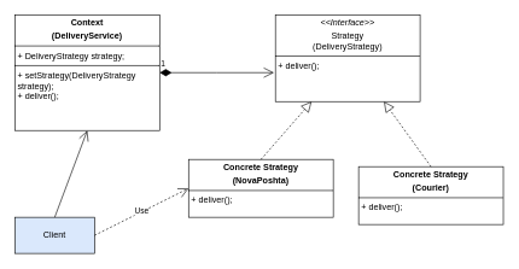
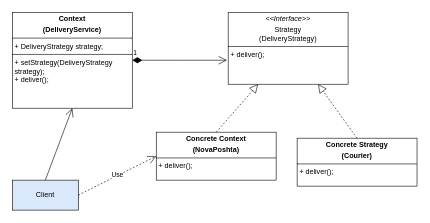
  <mxCell id="0" />
  <mxCell id="1" parent="0" />
  <mxCell id="2" value="&lt;p style=&quot;margin:0px;margin-top:4px;text-align:center;&quot;&gt;&lt;b&gt;Context&lt;/b&gt;&lt;/p&gt;&lt;p style=&quot;margin:0px;margin-top:4px;text-align:center;&quot;&gt;&lt;b&gt;(DeliveryService)&lt;/b&gt;&lt;/p&gt;&lt;hr size=&quot;1&quot; style=&quot;border-style:solid;&quot;&gt;&lt;p style=&quot;margin:0px;margin-left:4px;&quot;&gt;+ DeliveryStrategy strategy;&lt;/p&gt;&lt;hr size=&quot;1&quot; style=&quot;border-style:solid;&quot;&gt;&lt;p style=&quot;margin:0px;margin-left:4px;&quot;&gt;+ set&lt;span style=&quot;background-color: transparent; color: light-dark(rgb(0, 0, 0), rgb(255, 255, 255));&quot;&gt;Strategy(&lt;/span&gt;&lt;span style=&quot;background-color: transparent; color: light-dark(rgb(0, 0, 0), rgb(255, 255, 255));&quot;&gt;DeliveryStrategy strategy&lt;/span&gt;&lt;span style=&quot;background-color: transparent; color: light-dark(rgb(0, 0, 0), rgb(255, 255, 255));&quot;&gt;);&lt;/span&gt;&lt;/p&gt;&lt;p style=&quot;margin:0px;margin-left:4px;&quot;&gt;+ deliver();&lt;/p&gt;" style="verticalAlign=top;align=left;overflow=fill;html=1;whiteSpace=wrap;" vertex="1" parent="1"><mxGeometry x="20" y="20" width="200" height="160" as="geometry" /></mxCell>
  <mxCell id="3" value="&lt;p style=&quot;margin:0px;margin-top:4px;text-align:center;&quot;&gt;&lt;i&gt;&amp;lt;&amp;lt;Interface&amp;gt;&amp;gt;&lt;/i&gt;&lt;/p&gt;&lt;p style=&quot;margin:0px;margin-top:4px;text-align:center;&quot;&gt;&lt;span style=&quot;text-align: left;&quot;&gt;Strategy&lt;/span&gt;&lt;i&gt;&lt;br&gt;&lt;/i&gt;&lt;span style=&quot;text-align: left;&quot;&gt;(DeliveryStrategy)&lt;/span&gt;&lt;/p&gt;&lt;hr size=&quot;1&quot; style=&quot;border-style:solid;&quot;&gt;&lt;p style=&quot;margin:0px;margin-left:4px;&quot;&gt;+ deliver();&lt;/p&gt;" style="verticalAlign=top;align=left;overflow=fill;html=1;whiteSpace=wrap;" vertex="1" parent="1"><mxGeometry x="380" y="20" width="200" height="120" as="geometry" /></mxCell>
- <mxCell id="4" value="&lt;p style=&quot;margin:0px;margin-top:4px;text-align:center;&quot;&gt;&lt;b&gt;Concrete Strategy&lt;/b&gt;&lt;/p&gt;&lt;p style=&quot;margin:0px;margin-top:4px;text-align:center;&quot;&gt;&lt;b&gt;(NovaPoshta)&lt;/b&gt;&lt;/p&gt;&lt;hr size=&quot;1&quot; style=&quot;border-style:solid;&quot;&gt;&lt;p style=&quot;margin:0px;margin-left:4px;&quot;&gt;+ deliver();&lt;/p&gt;" style="verticalAlign=top;align=left;overflow=fill;html=1;whiteSpace=wrap;" vertex="1" parent="1"><mxGeometry x="260" y="220" width="200" height="80" as="geometry" /></mxCell>
+ <mxCell id="4" value="&lt;p style=&quot;margin:0px;margin-top:4px;text-align:center;&quot;&gt;&lt;b&gt;Concrete Context&lt;/b&gt;&lt;/p&gt;&lt;p style=&quot;margin:0px;margin-top:4px;text-align:center;&quot;&gt;&lt;b&gt;(NovaPoshta)&lt;/b&gt;&lt;/p&gt;&lt;hr size=&quot;1&quot; style=&quot;border-style:solid;&quot;&gt;&lt;p style=&quot;margin:0px;margin-left:4px;&quot;&gt;+ deliver();&lt;/p&gt;" style="verticalAlign=top;align=left;overflow=fill;html=1;whiteSpace=wrap;" vertex="1" parent="1"><mxGeometry x="260" y="220" width="200" height="80" as="geometry" /></mxCell>
  <mxCell id="5" value="&lt;p style=&quot;margin:0px;margin-top:4px;text-align:center;&quot;&gt;&lt;b&gt;Concrete Strategy&lt;/b&gt;&lt;/p&gt;&lt;p style=&quot;margin:0px;margin-top:4px;text-align:center;&quot;&gt;&lt;b&gt;(Courier)&lt;/b&gt;&lt;/p&gt;&lt;hr size=&quot;1&quot; style=&quot;border-style:solid;&quot;&gt;&lt;p style=&quot;margin:0px;margin-left:4px;&quot;&gt;+ deliver();&lt;/p&gt;" style="verticalAlign=top;align=left;overflow=fill;html=1;whiteSpace=wrap;" vertex="1" parent="1"><mxGeometry x="495" y="230" width="200" height="80" as="geometry" /></mxCell>
  <mxCell id="6" value="" style="endArrow=block;dashed=1;endFill=0;endSize=12;html=1;rounded=0;exitX=0.5;exitY=0;exitDx=0;exitDy=0;entryX=0.25;entryY=1;entryDx=0;entryDy=0;" edge="1" parent="1" source="4" target="3"><mxGeometry width="160" relative="1" as="geometry"><mxPoint x="360" y="230" as="sourcePoint" /><mxPoint x="520" y="230" as="targetPoint" /></mxGeometry></mxCell>
  <mxCell id="7" value="" style="endArrow=block;dashed=1;endFill=0;endSize=12;html=1;rounded=0;exitX=0.5;exitY=0;exitDx=0;exitDy=0;entryX=0.75;entryY=1;entryDx=0;entryDy=0;" edge="1" parent="1" source="5" target="3"><mxGeometry width="160" relative="1" as="geometry"><mxPoint x="360" y="230" as="sourcePoint" /><mxPoint x="520" y="230" as="targetPoint" /></mxGeometry></mxCell>
  <mxCell id="8" value="Client" style="html=1;whiteSpace=wrap;fillColor=#dae8fc;" vertex="1" parent="1"><mxGeometry x="20" y="300" width="110" height="50" as="geometry" /></mxCell>
  <mxCell id="9" value="1" style="endArrow=open;html=1;endSize=12;startArrow=diamondThin;startSize=14;startFill=1;edgeStyle=orthogonalEdgeStyle;align=left;verticalAlign=bottom;rounded=0;exitX=1;exitY=0.5;exitDx=0;exitDy=0;" edge="1" parent="1" source="2"><mxGeometry x="-1" y="3" relative="1" as="geometry"><mxPoint x="360" y="230" as="sourcePoint" /><mxPoint x="378" y="100" as="targetPoint" /></mxGeometry></mxCell>
  <mxCell id="10" value="" style="endArrow=open;endFill=1;endSize=12;html=1;rounded=0;exitX=0.5;exitY=0;exitDx=0;exitDy=0;entryX=0.5;entryY=1;entryDx=0;entryDy=0;" edge="1" parent="1" source="8" target="2"><mxGeometry width="160" relative="1" as="geometry"><mxPoint x="360" y="230" as="sourcePoint" /><mxPoint x="520" y="230" as="targetPoint" /></mxGeometry></mxCell>
  <mxCell id="11" value="Use" style="endArrow=open;endSize=12;dashed=1;html=1;rounded=0;exitX=1;exitY=0.5;exitDx=0;exitDy=0;entryX=0;entryY=0.5;entryDx=0;entryDy=0;" edge="1" parent="1" source="8" target="4"><mxGeometry width="160" relative="1" as="geometry"><mxPoint x="360" y="230" as="sourcePoint" /><mxPoint x="520" y="230" as="targetPoint" /></mxGeometry></mxCell>
